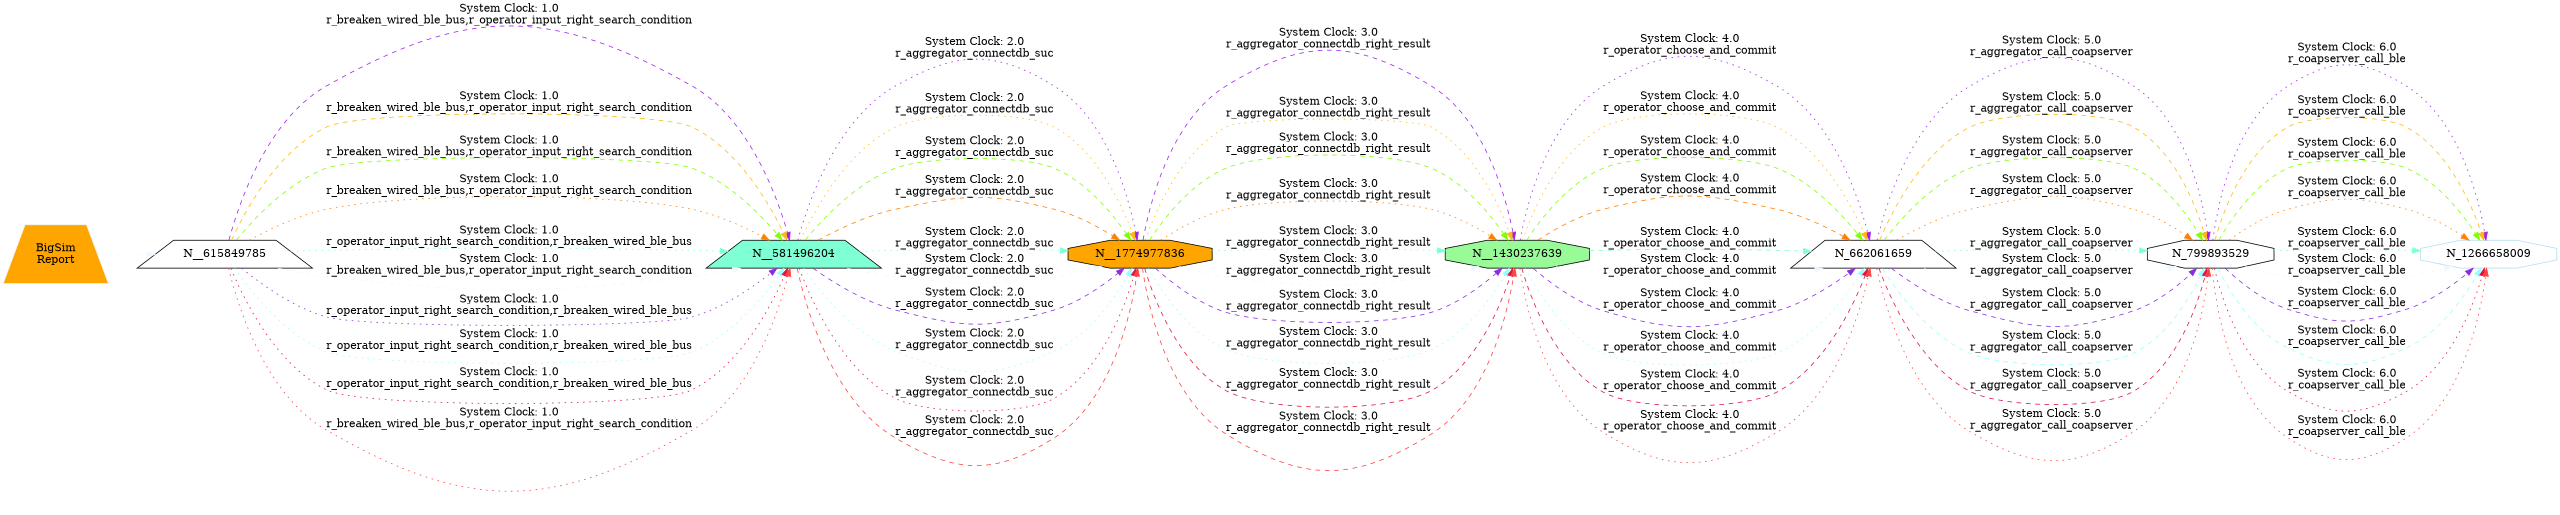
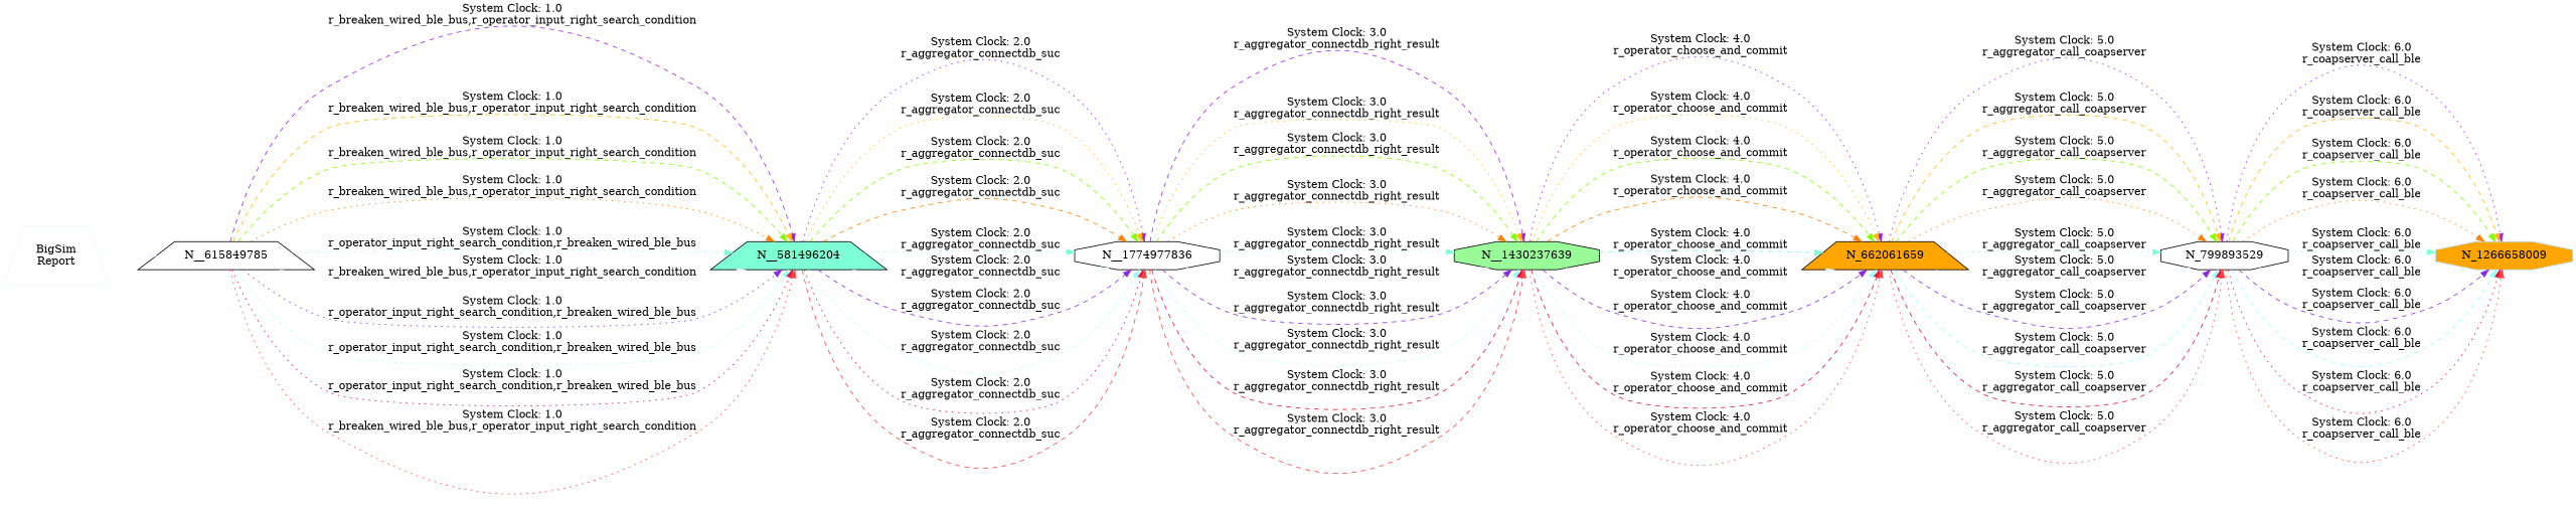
  digraph {
    rankdir=LR
    node [fillcolor=white shape=trapezium style=filled]
    edge [color=aliceblue style=dashed]
-   n1 [color=aliceblue fillcolor=orange label="BigSim\nReport"]
+   n1 [color=aliceblue label="BigSim\nReport"]
    n2 [color=black label=N__615849785]
    n3 [fillcolor=aquamarine label=N__581496204]
-   n4 [fillcolor=orange label=N__1774977836 shape=octagon]
+   n4 [label=N__1774977836 shape=octagon]
    n5 [fillcolor=palegreen label=N__1430237639 shape=octagon]
-   n6 [label=N_662061659]
+   n6 [fillcolor=orange label=N_662061659]
    n7 [label=N_799893529 shape=octagon]
-   n8 [color=lightblue2 label=N_1266658009 shape=octagon]
+   n8 [color=lightblue2 fillcolor=orange label=N_1266658009 shape=octagon]
    n1 -> n2
    n2 -> n3 [color=purple label="System Clock: 1.0\nr_breaken_wired_ble_bus,r_operator_input_right_search_condition"]
    n2 -> n3 [color=darkgoldenrod1 label="System Clock: 1.0\nr_breaken_wired_ble_bus,r_operator_input_right_search_condition"]
    n2 -> n3 [color=chartreuse1 label="System Clock: 1.0\nr_breaken_wired_ble_bus,r_operator_input_right_search_condition"]
    n2 -> n3 [color=darkorange1 label="System Clock: 1.0\nr_breaken_wired_ble_bus,r_operator_input_right_search_condition" style=dotted]
    n2 -> n3 [color=aquamarine1 label="System Clock: 1.0\nr_operator_input_right_search_condition,r_breaken_wired_ble_bus" style=dotted]
    n2 -> n3 [label="System Clock: 1.0\nr_breaken_wired_ble_bus,r_operator_input_right_search_condition"]
    n2 -> n3 [color=blueviolet label="System Clock: 1.0\nr_operator_input_right_search_condition,r_breaken_wired_ble_bus" style=dotted]
    n2 -> n3 [color=darkslategray1 label="System Clock: 1.0\nr_operator_input_right_search_condition,r_breaken_wired_ble_bus" style=dotted]
    n2 -> n3 [color=crimson label="System Clock: 1.0\nr_operator_input_right_search_condition,r_breaken_wired_ble_bus" style=dotted]
    n2 -> n3 [color=brown1 label="System Clock: 1.0\nr_breaken_wired_ble_bus,r_operator_input_right_search_condition" style=dotted]
    n3 -> n4 [color=purple label="System Clock: 2.0\nr_aggregator_connectdb_suc" style=dotted]
    n3 -> n4 [color=darkgoldenrod1 label="System Clock: 2.0\nr_aggregator_connectdb_suc" style=dotted]
    n3 -> n4 [color=chartreuse1 label="System Clock: 2.0\nr_aggregator_connectdb_suc"]
    n3 -> n4 [color=darkorange1 label="System Clock: 2.0\nr_aggregator_connectdb_suc"]
    n3 -> n4 [color=aquamarine1 label="System Clock: 2.0\nr_aggregator_connectdb_suc" style=dotted]
    n3 -> n4 [label="System Clock: 2.0\nr_aggregator_connectdb_suc"]
    n3 -> n4 [color=blueviolet label="System Clock: 2.0\nr_aggregator_connectdb_suc"]
    n3 -> n4 [color=darkslategray1 label="System Clock: 2.0\nr_aggregator_connectdb_suc" style=dotted]
    n3 -> n4 [color=crimson label="System Clock: 2.0\nr_aggregator_connectdb_suc" style=dotted]
    n3 -> n4 [color=brown1 label="System Clock: 2.0\nr_aggregator_connectdb_suc"]
    n4 -> n5 [color=purple label="System Clock: 3.0\nr_aggregator_connectdb_right_result"]
    n4 -> n5 [color=darkgoldenrod1 label="System Clock: 3.0\nr_aggregator_connectdb_right_result" style=dotted]
    n4 -> n5 [color=chartreuse1 label="System Clock: 3.0\nr_aggregator_connectdb_right_result"]
    n4 -> n5 [color=darkorange1 label="System Clock: 3.0\nr_aggregator_connectdb_right_result" style=dotted]
    n4 -> n5 [color=aquamarine1 label="System Clock: 3.0\nr_aggregator_connectdb_right_result" style=dotted]
    n4 -> n5 [label="System Clock: 3.0\nr_aggregator_connectdb_right_result"]
    n4 -> n5 [color=blueviolet label="System Clock: 3.0\nr_aggregator_connectdb_right_result"]
    n4 -> n5 [color=darkslategray1 label="System Clock: 3.0\nr_aggregator_connectdb_right_result" style=dotted]
    n4 -> n5 [color=crimson label="System Clock: 3.0\nr_aggregator_connectdb_right_result"]
    n4 -> n5 [color=brown1 label="System Clock: 3.0\nr_aggregator_connectdb_right_result"]
    n5 -> n6 [color=purple label="System Clock: 4.0\nr_operator_choose_and_commit" style=dotted]
    n5 -> n6 [color=darkgoldenrod1 label="System Clock: 4.0\nr_operator_choose_and_commit" style=dotted]
    n5 -> n6 [color=chartreuse1 label="System Clock: 4.0\nr_operator_choose_and_commit"]
    n5 -> n6 [color=darkorange1 label="System Clock: 4.0\nr_operator_choose_and_commit"]
    n5 -> n6 [color=aquamarine1 label="System Clock: 4.0\nr_operator_choose_and_commit"]
    n5 -> n6 [label="System Clock: 4.0\nr_operator_choose_and_commit" style=dotted]
    n5 -> n6 [color=blueviolet label="System Clock: 4.0\nr_operator_choose_and_commit"]
    n5 -> n6 [color=darkslategray1 label="System Clock: 4.0\nr_operator_choose_and_commit" style=dotted]
    n5 -> n6 [color=crimson label="System Clock: 4.0\nr_operator_choose_and_commit"]
    n5 -> n6 [color=brown1 label="System Clock: 4.0\nr_operator_choose_and_commit" style=dotted]
    n6 -> n7 [color=purple label="System Clock: 5.0\nr_aggregator_call_coapserver" style=dotted]
    n6 -> n7 [color=darkgoldenrod1 label="System Clock: 5.0\nr_aggregator_call_coapserver"]
    n6 -> n7 [color=chartreuse1 label="System Clock: 5.0\nr_aggregator_call_coapserver"]
    n6 -> n7 [color=darkorange1 label="System Clock: 5.0\nr_aggregator_call_coapserver" style=dotted]
    n6 -> n7 [color=aquamarine1 label="System Clock: 5.0\nr_aggregator_call_coapserver" style=dotted]
    n6 -> n7 [label="System Clock: 5.0\nr_aggregator_call_coapserver" style=dotted]
    n6 -> n7 [color=blueviolet label="System Clock: 5.0\nr_aggregator_call_coapserver"]
    n6 -> n7 [color=darkslategray1 label="System Clock: 5.0\nr_aggregator_call_coapserver"]
    n6 -> n7 [color=crimson label="System Clock: 5.0\nr_aggregator_call_coapserver"]
    n6 -> n7 [color=brown1 label="System Clock: 5.0\nr_aggregator_call_coapserver" style=dotted]
    n7 -> n8 [color=purple label="System Clock: 6.0\nr_coapserver_call_ble" style=dotted]
    n7 -> n8 [color=darkgoldenrod1 label="System Clock: 6.0\nr_coapserver_call_ble"]
    n7 -> n8 [color=chartreuse1 label="System Clock: 6.0\nr_coapserver_call_ble"]
    n7 -> n8 [color=darkorange1 label="System Clock: 6.0\nr_coapserver_call_ble" style=dotted]
    n7 -> n8 [color=aquamarine1 label="System Clock: 6.0\nr_coapserver_call_ble" style=dotted]
    n7 -> n8 [label="System Clock: 6.0\nr_coapserver_call_ble"]
    n7 -> n8 [color=blueviolet label="System Clock: 6.0\nr_coapserver_call_ble"]
    n7 -> n8 [color=darkslategray1 label="System Clock: 6.0\nr_coapserver_call_ble"]
    n7 -> n8 [color=crimson label="System Clock: 6.0\nr_coapserver_call_ble" style=dotted]
    n7 -> n8 [color=brown1 label="System Clock: 6.0\nr_coapserver_call_ble" style=dotted]
  }
